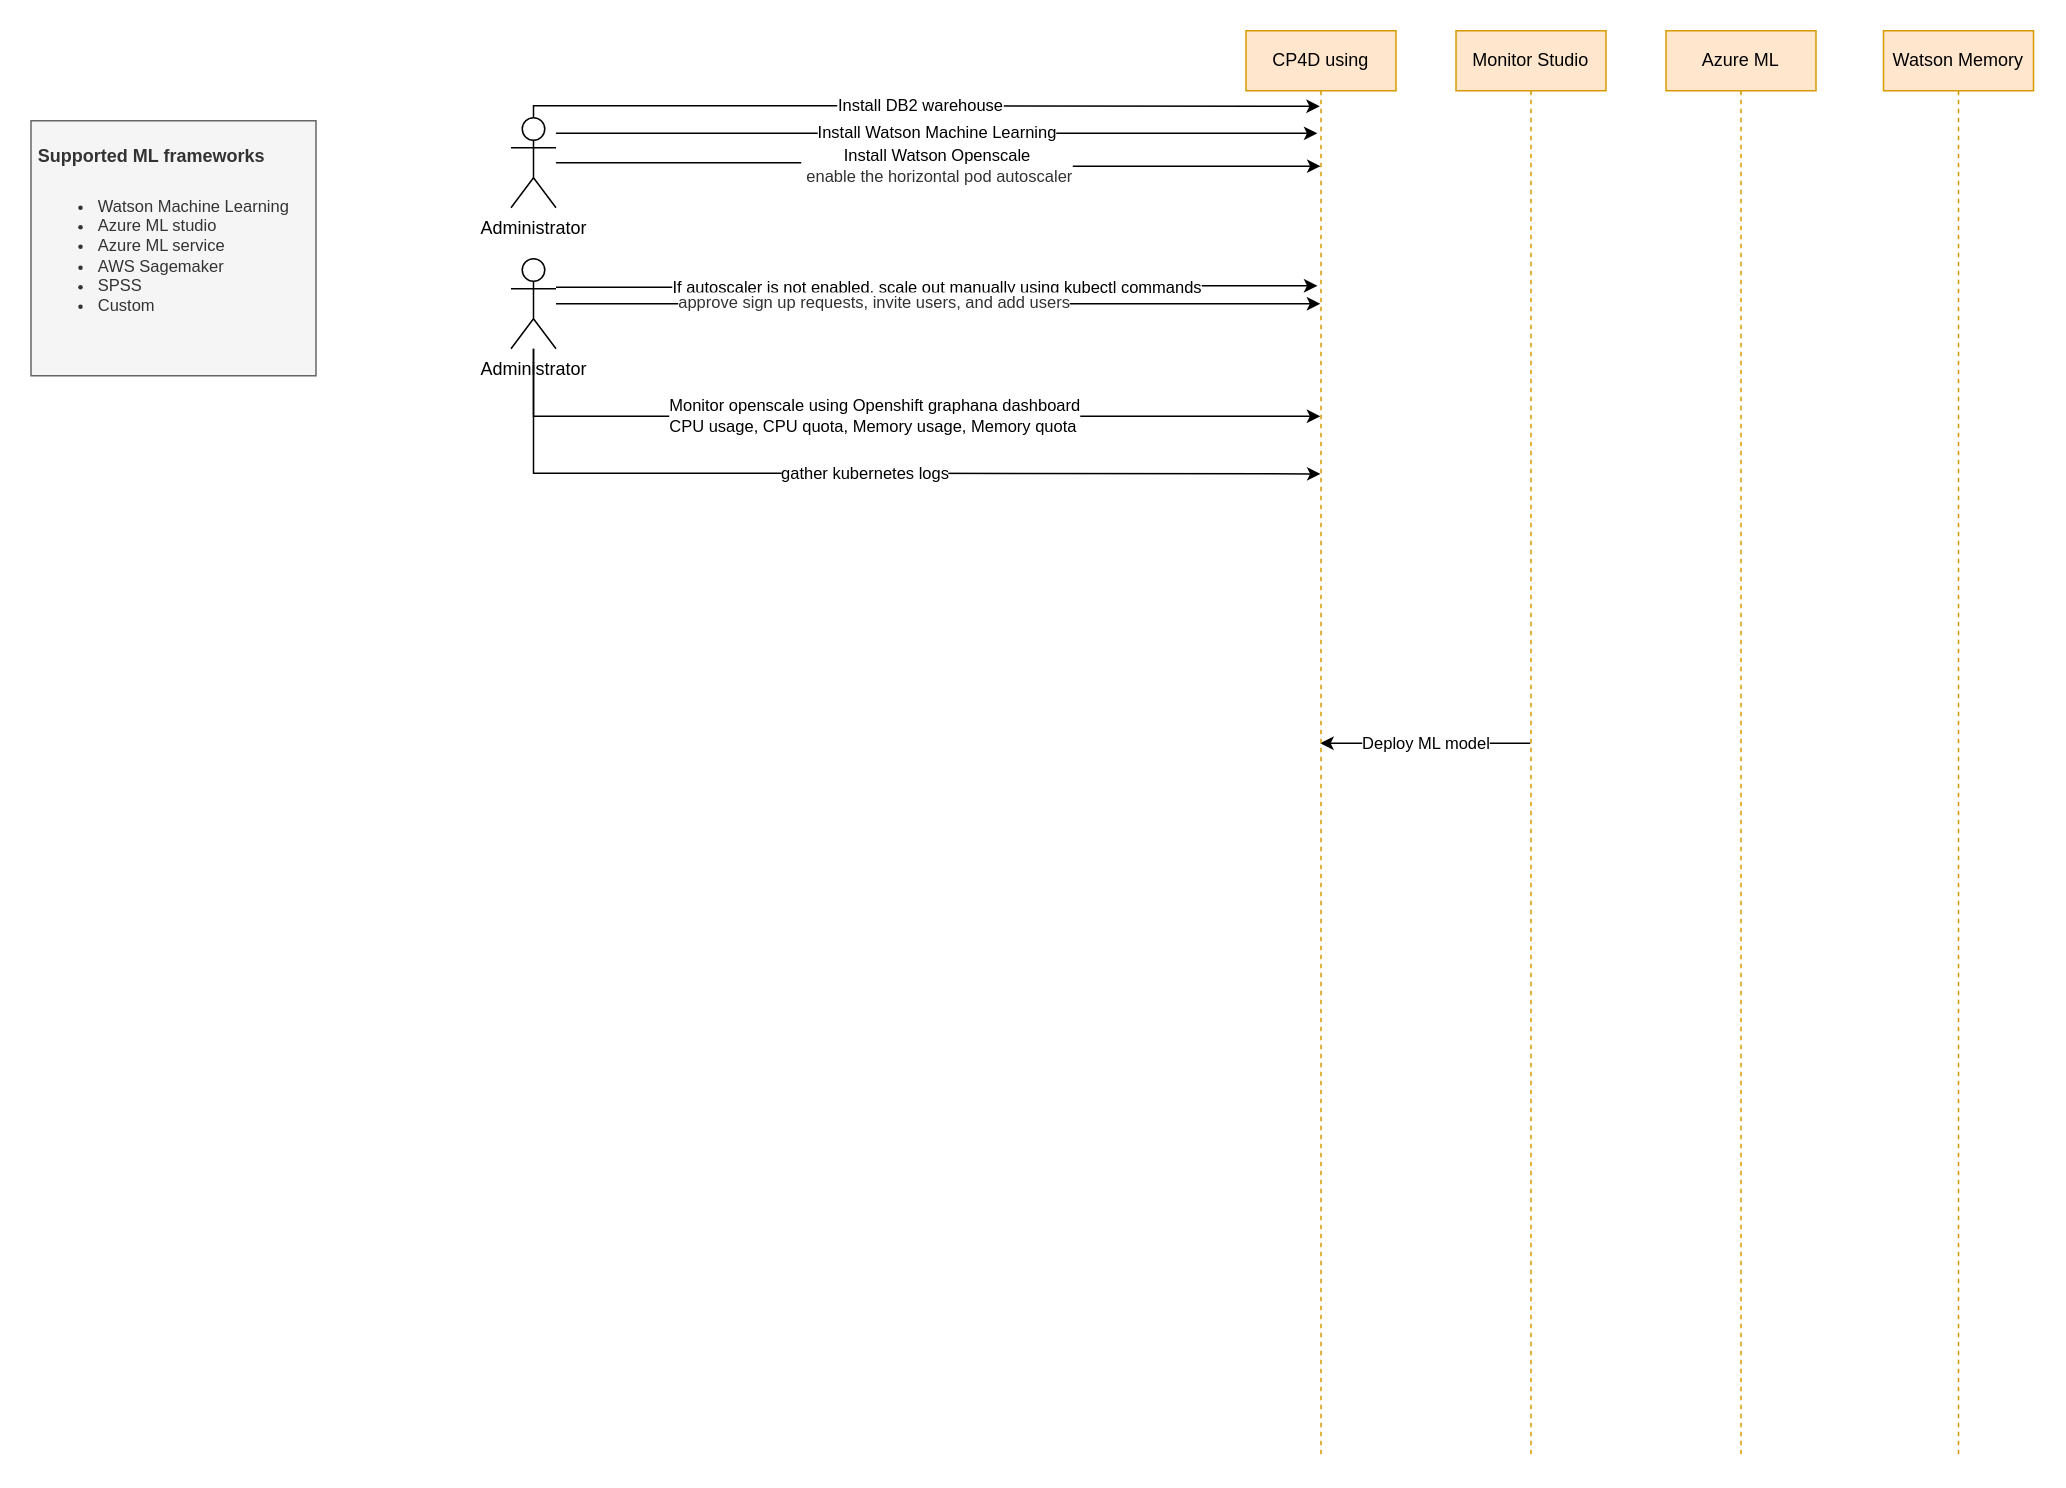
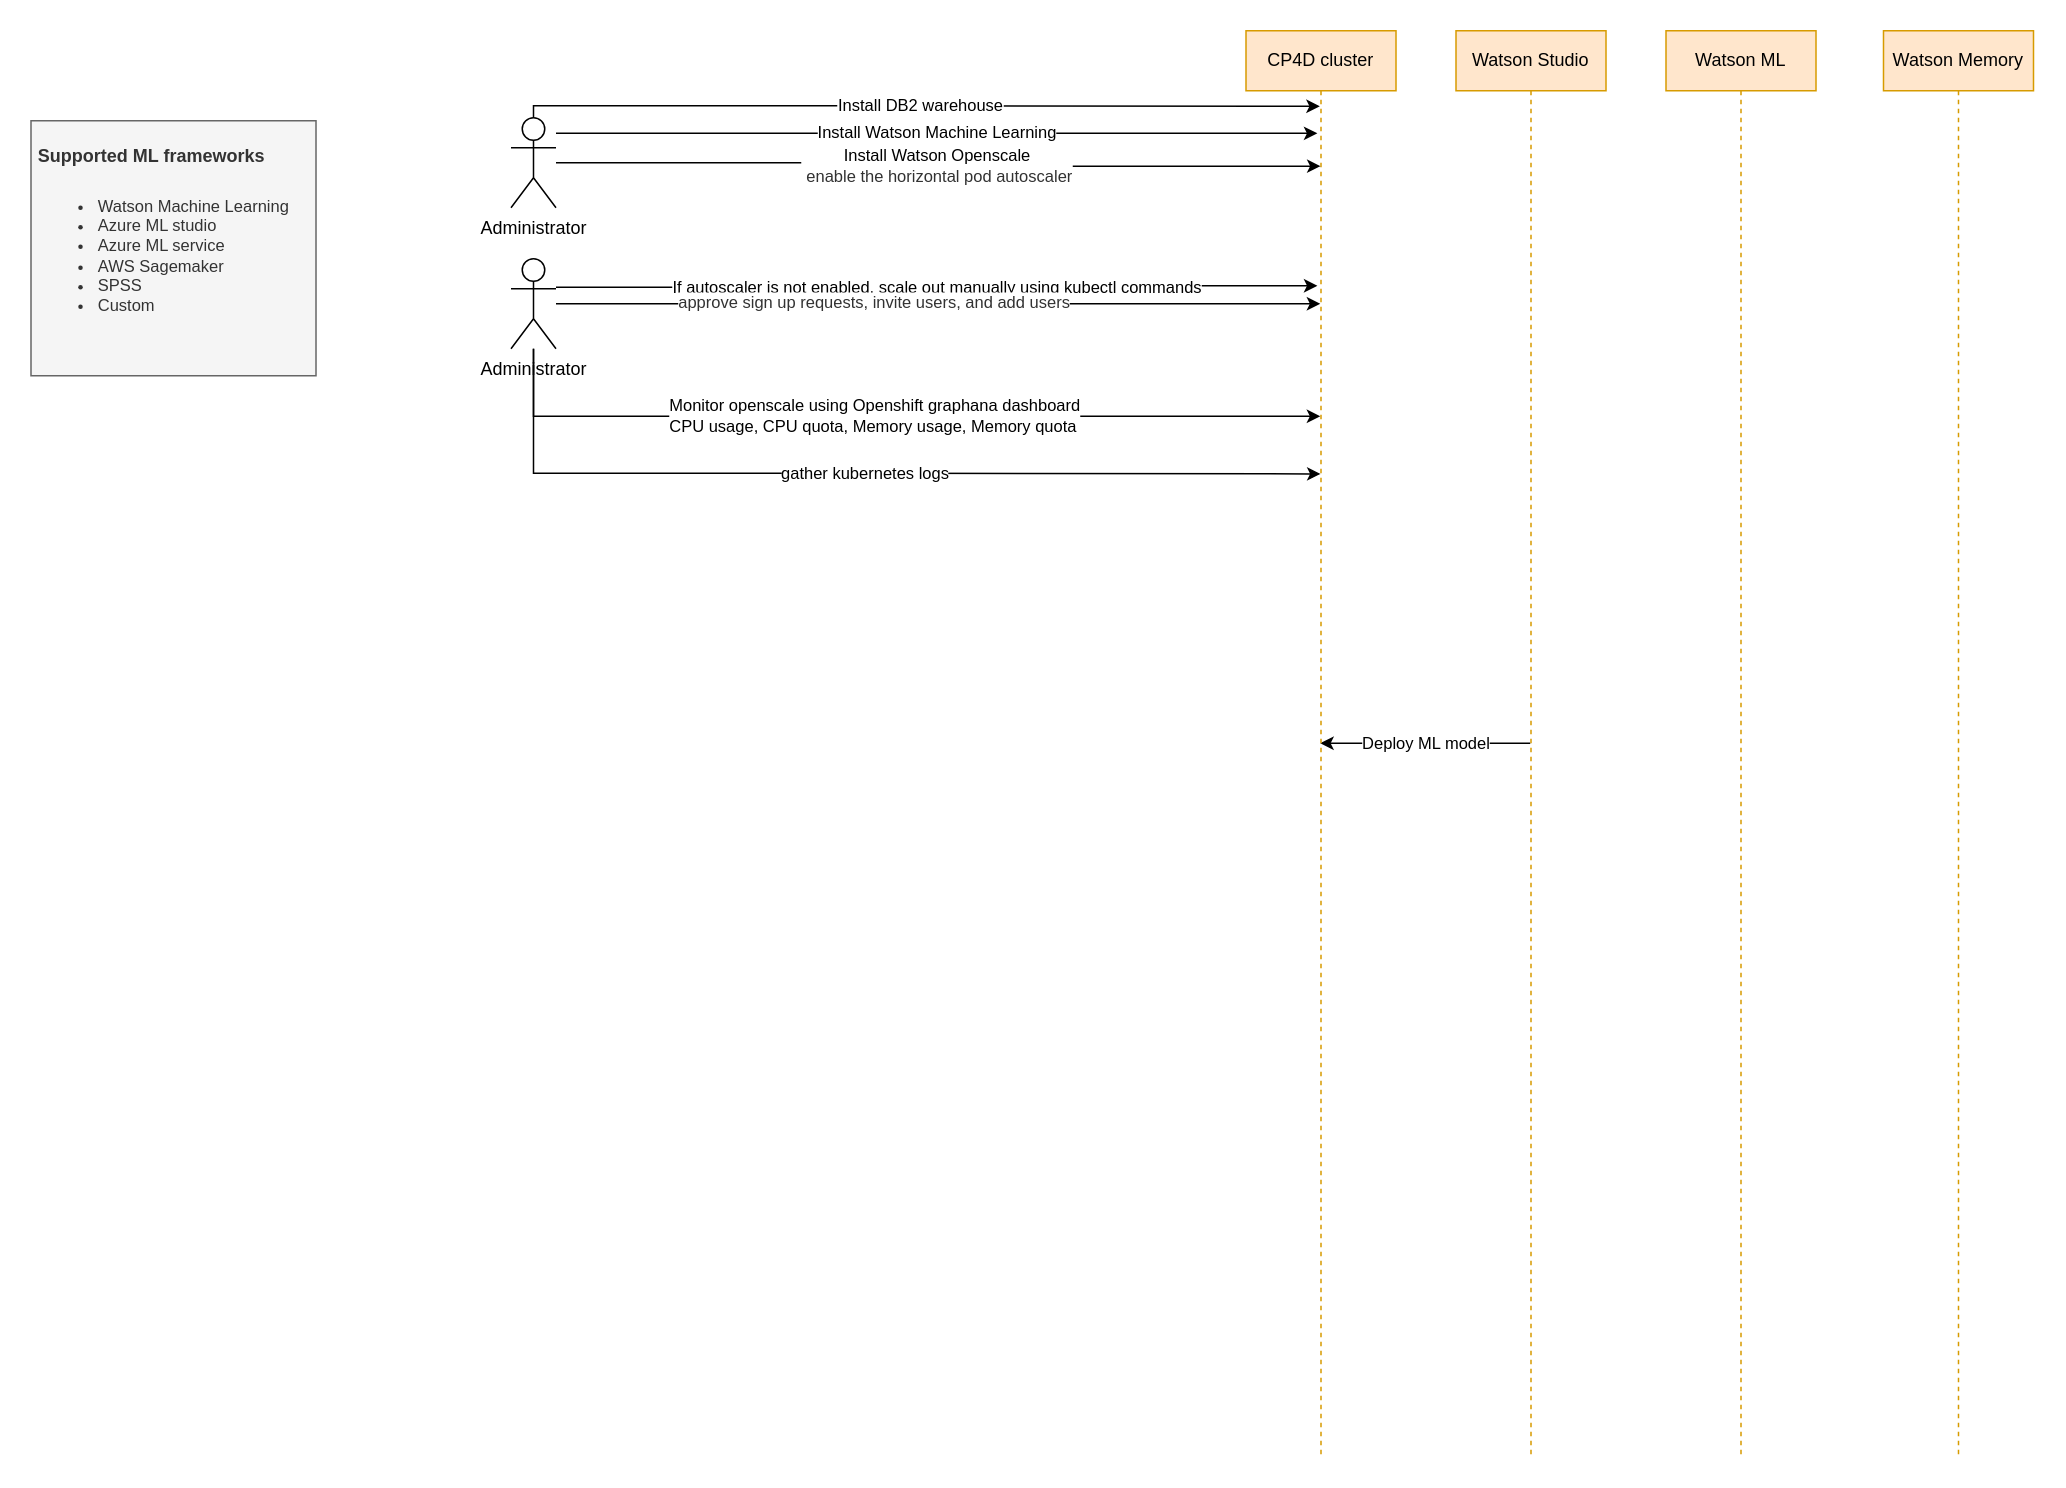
  <mxCell id="0" />
  <mxCell id="1" parent="0" />
  <mxCell id="2" value="Watson Memory" style="shape=umlLifeline;perimeter=lifelinePerimeter;whiteSpace=wrap;html=1;container=1;collapsible=0;recursiveResize=0;outlineConnect=0;fillColor=#ffe6cc;strokeColor=#d79b00;" vertex="1" parent="1"><mxGeometry x="1255" y="20" width="100" height="950" as="geometry" /></mxCell>
- <mxCell id="3" value="Azure ML" style="shape=umlLifeline;perimeter=lifelinePerimeter;whiteSpace=wrap;html=1;container=1;collapsible=0;recursiveResize=0;outlineConnect=0;fillColor=#ffe6cc;strokeColor=#d79b00;" vertex="1" parent="1"><mxGeometry x="1110" y="20" width="100" height="950" as="geometry" /></mxCell>
+ <mxCell id="3" value="Watson ML" style="shape=umlLifeline;perimeter=lifelinePerimeter;whiteSpace=wrap;html=1;container=1;collapsible=0;recursiveResize=0;outlineConnect=0;fillColor=#ffe6cc;strokeColor=#d79b00;" vertex="1" parent="1"><mxGeometry x="1110" y="20" width="100" height="950" as="geometry" /></mxCell>
  <mxCell id="4" value="Deploy ML model" style="edgeStyle=orthogonalEdgeStyle;rounded=0;orthogonalLoop=1;jettySize=auto;html=1;" edge="1" parent="1" source="5" target="6"><mxGeometry relative="1" as="geometry" /></mxCell>
- <mxCell id="5" value="Monitor Studio" style="shape=umlLifeline;perimeter=lifelinePerimeter;whiteSpace=wrap;html=1;container=1;collapsible=0;recursiveResize=0;outlineConnect=0;fillColor=#ffe6cc;strokeColor=#d79b00;" vertex="1" parent="1"><mxGeometry x="970" y="20" width="100" height="950" as="geometry" /></mxCell>
- <mxCell id="6" value="CP4D using" style="shape=umlLifeline;perimeter=lifelinePerimeter;whiteSpace=wrap;html=1;container=1;collapsible=0;recursiveResize=0;outlineConnect=0;fillColor=#ffe6cc;strokeColor=#d79b00;" vertex="1" parent="1"><mxGeometry y="20" width="100" height="950" as="geometry" x="830" /></mxCell>
+ <mxCell id="5" value="Watson Studio" style="shape=umlLifeline;perimeter=lifelinePerimeter;whiteSpace=wrap;html=1;container=1;collapsible=0;recursiveResize=0;outlineConnect=0;fillColor=#ffe6cc;strokeColor=#d79b00;" vertex="1" parent="1"><mxGeometry x="970" y="20" width="100" height="950" as="geometry" /></mxCell>
+ <mxCell id="6" value="CP4D cluster" style="shape=umlLifeline;perimeter=lifelinePerimeter;whiteSpace=wrap;html=1;container=1;collapsible=0;recursiveResize=0;outlineConnect=0;fillColor=#ffe6cc;strokeColor=#d79b00;" vertex="1" parent="1"><mxGeometry y="20" width="100" height="950" as="geometry" x="830" /></mxCell>
  <mxCell id="7" value="Install Watson Openscale&lt;br&gt;&lt;span style=&quot;color: rgb(50 , 50 , 50)&quot;&gt;&lt;font style=&quot;font-size: 11px&quot;&gt;&amp;nbsp;enable the horizontal pod autoscaler&lt;/font&gt;&lt;/span&gt;" style="edgeStyle=orthogonalEdgeStyle;rounded=0;orthogonalLoop=1;jettySize=auto;html=1;entryX=0.497;entryY=0.095;entryDx=0;entryDy=0;entryPerimeter=0;" edge="1" parent="1" source="10" target="6"><mxGeometry relative="1" as="geometry" /></mxCell>
  <mxCell id="8" value="Install Watson Machine Learning" style="edgeStyle=orthogonalEdgeStyle;rounded=0;orthogonalLoop=1;jettySize=auto;html=1;entryX=0.476;entryY=0.072;entryDx=0;entryDy=0;entryPerimeter=0;" edge="1" parent="1" source="10" target="6"><mxGeometry relative="1" as="geometry"><Array as="points"><mxPoint x="665" y="88" /></Array></mxGeometry></mxCell>
  <mxCell id="9" value="Install DB2 warehouse" style="edgeStyle=orthogonalEdgeStyle;rounded=0;orthogonalLoop=1;jettySize=auto;html=1;entryX=0.492;entryY=0.053;entryDx=0;entryDy=0;entryPerimeter=0;" edge="1" parent="1" source="10" target="6"><mxGeometry relative="1" as="geometry"><Array as="points"><mxPoint x="355" y="70" /><mxPoint x="600" y="70" /></Array></mxGeometry></mxCell>
  <mxCell id="10" value="Administrator" style="shape=umlActor;verticalLabelPosition=bottom;verticalAlign=top;html=1;" vertex="1" parent="1"><mxGeometry x="340" y="78" width="30" height="60" as="geometry" /></mxCell>
  <mxCell id="11" value="If autoscaler is not enabled, scale out manually using kubectl commands" style="edgeStyle=orthogonalEdgeStyle;rounded=0;orthogonalLoop=1;jettySize=auto;html=1;entryX=0.476;entryY=0.199;entryDx=0;entryDy=0;entryPerimeter=0;" edge="1" parent="1"><mxGeometry relative="1" as="geometry"><mxPoint x="370" y="190.95" as="sourcePoint" /><mxPoint x="877.6" y="190" as="targetPoint" /><Array as="points"><mxPoint x="624" y="190.95" /><mxPoint x="624" y="189.95" /></Array></mxGeometry></mxCell>
  <mxCell id="12" style="edgeStyle=orthogonalEdgeStyle;rounded=0;orthogonalLoop=1;jettySize=auto;html=1;" edge="1" parent="1" source="17" target="6"><mxGeometry relative="1" as="geometry"><Array as="points"><mxPoint y="220" x="830" /><mxPoint y="220" x="830" /></Array></mxGeometry></mxCell>
  <mxCell id="13" value="&lt;span style=&quot;color: rgb(50 , 50 , 50)&quot;&gt;&lt;font style=&quot;font-size: 11px&quot;&gt;approve sign up requests, invite users, and add users&lt;/font&gt;&lt;/span&gt;" style="edgeLabel;html=1;align=left;verticalAlign=middle;resizable=0;points=[];" vertex="1" connectable="0" parent="12"><mxGeometry x="-0.252" y="1" relative="1" as="geometry"><mxPoint x="-110.86" y="-0.37" as="offset" /></mxGeometry></mxCell>
  <mxCell id="14" style="edgeStyle=orthogonalEdgeStyle;rounded=0;orthogonalLoop=1;jettySize=auto;html=1;" edge="1" parent="1" source="17" target="6"><mxGeometry relative="1" as="geometry"><Array as="points"><mxPoint x="355" y="277" /></Array></mxGeometry></mxCell>
  <mxCell id="15" value="Monitor openscale using Openshift graphana dashboard&lt;br&gt;CPU usage, CPU quota, Memory usage, Memory quota" style="edgeLabel;html=1;align=left;verticalAlign=middle;resizable=0;points=[];" vertex="1" connectable="0" parent="14"><mxGeometry x="-0.377" y="1" relative="1" as="geometry"><mxPoint x="-42.76" as="offset" /></mxGeometry></mxCell>
  <mxCell id="16" value="gather kubernetes logs" style="edgeStyle=orthogonalEdgeStyle;rounded=0;orthogonalLoop=1;jettySize=auto;html=1;entryX=0.497;entryY=0.311;entryDx=0;entryDy=0;entryPerimeter=0;" edge="1" parent="1" source="17" target="6"><mxGeometry relative="1" as="geometry"><Array as="points"><mxPoint x="355" y="315" /><mxPoint x="600" y="315" /></Array></mxGeometry></mxCell>
  <mxCell id="17" value="Administrator" style="shape=umlActor;verticalLabelPosition=bottom;verticalAlign=top;html=1;" vertex="1" parent="1"><mxGeometry x="340" y="172" width="30" height="60" as="geometry" /></mxCell>
  <mxCell id="18" value="&lt;h1&gt;&lt;font style=&quot;font-size: 12px&quot;&gt;Supported ML frameworks&lt;/font&gt;&lt;/h1&gt;&lt;p&gt;&lt;/p&gt;&lt;ul style=&quot;font-size: 11px&quot;&gt;&lt;li&gt;Watson Machine Learning&lt;/li&gt;&lt;li&gt;Azure ML studio&lt;/li&gt;&lt;li&gt;Azure ML service&lt;/li&gt;&lt;li&gt;AWS Sagemaker&lt;/li&gt;&lt;li&gt;SPSS&lt;/li&gt;&lt;li&gt;Custom&lt;/li&gt;&lt;/ul&gt;&lt;p&gt;&lt;/p&gt;" style="text;html=1;strokeColor=#666666;fillColor=#f5f5f5;spacing=5;spacingTop=-20;whiteSpace=wrap;overflow=hidden;rounded=0;fontColor=#333333;" vertex="1" parent="1"><mxGeometry x="20" y="80" width="190" height="170" as="geometry" /></mxCell>
